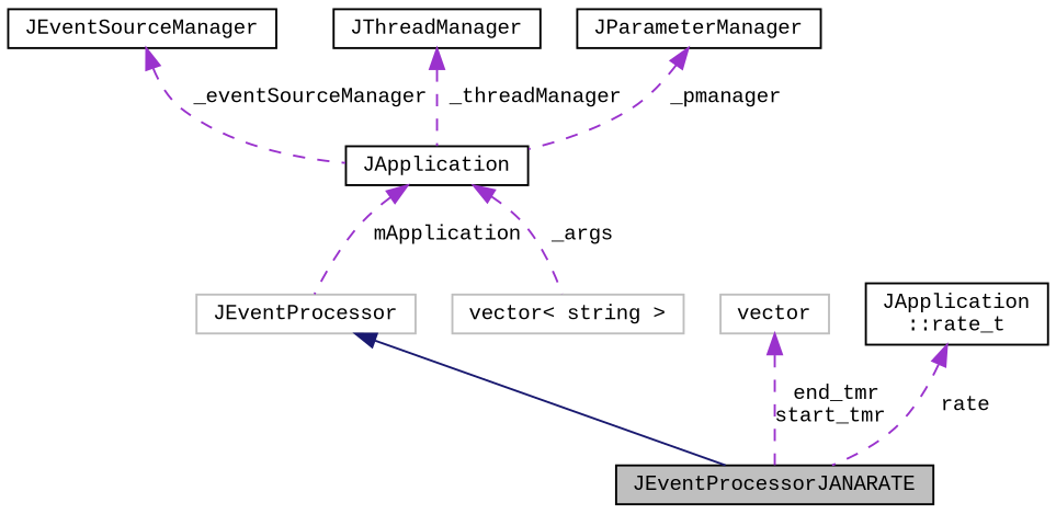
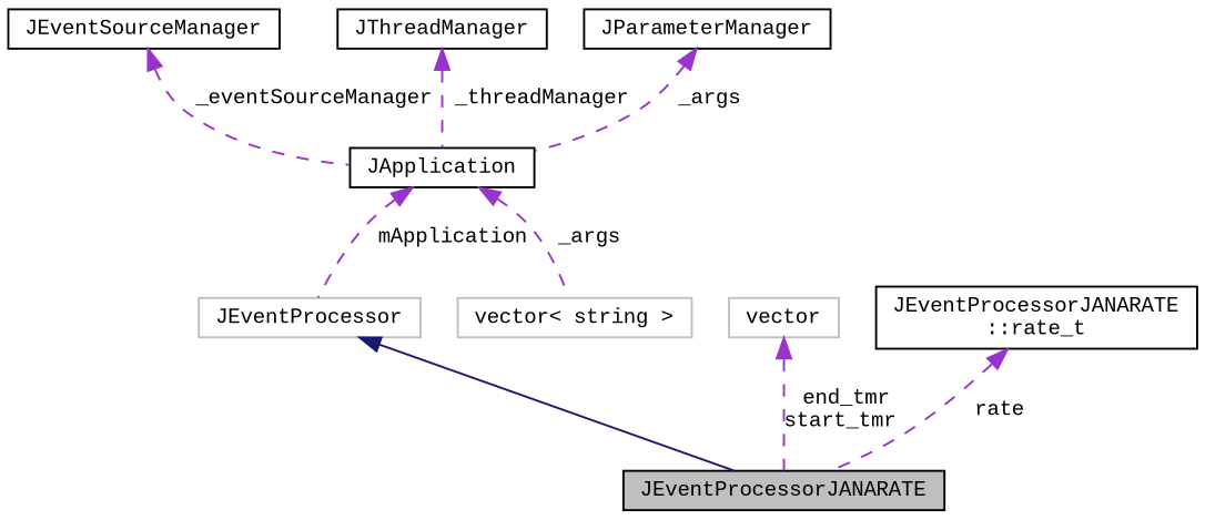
  digraph {
    fontname="Liberation Mono"
    node [color=black fillcolor=white fontname="Liberation Mono" fontsize=10 shape=record style=filled]
    edge [color=darkorchid3 dir=back fontname="Liberation Mono" fontsize=10 labelfontname=Helvetica labelfontsize=10 style=dashed]
    n1 [fillcolor=grey75 fontcolor=black height=0.2 label=JEventProcessorJANARATE width=0.4]
    n2 [color=grey75 height=0.2 label=JEventProcessor width=0.4]
    n3 [height=0.2 label=JApplication width=0.4]
    n4 [color=grey75 height=0.2 label="vector\< string \>" width=0.4]
    n5 [height=0.2 label=JEventSourceManager width=0.4]
    n6 [height=0.2 label=JThreadManager width=0.4]
    n7 [height=0.2 label=JParameterManager width=0.4]
    n8 [color=grey75 height=0.2 label=vector width=0.4]
-   n9 [height=0.2 label="JApplication\l::rate_t" width=0.4]
+   n9 [height=0.2 label="JEventProcessorJANARATE\l::rate_t" width=0.4]
    n2 -> n1 [color=midnightblue style=solid]
    n3 -> n2 [label=" mApplication"]
    n3 -> n4 [label=" _args"]
    n5 -> n3 [label=" _eventSourceManager"]
    n6 -> n3 [label=" _threadManager"]
-   n7 -> n3 [label=" _pmanager"]
+   n7 -> n3 [label=" _args"]
    n8 -> n1 [label=" end_tmr\nstart_tmr"]
    n9 -> n1 [label=" rate"]
  }
